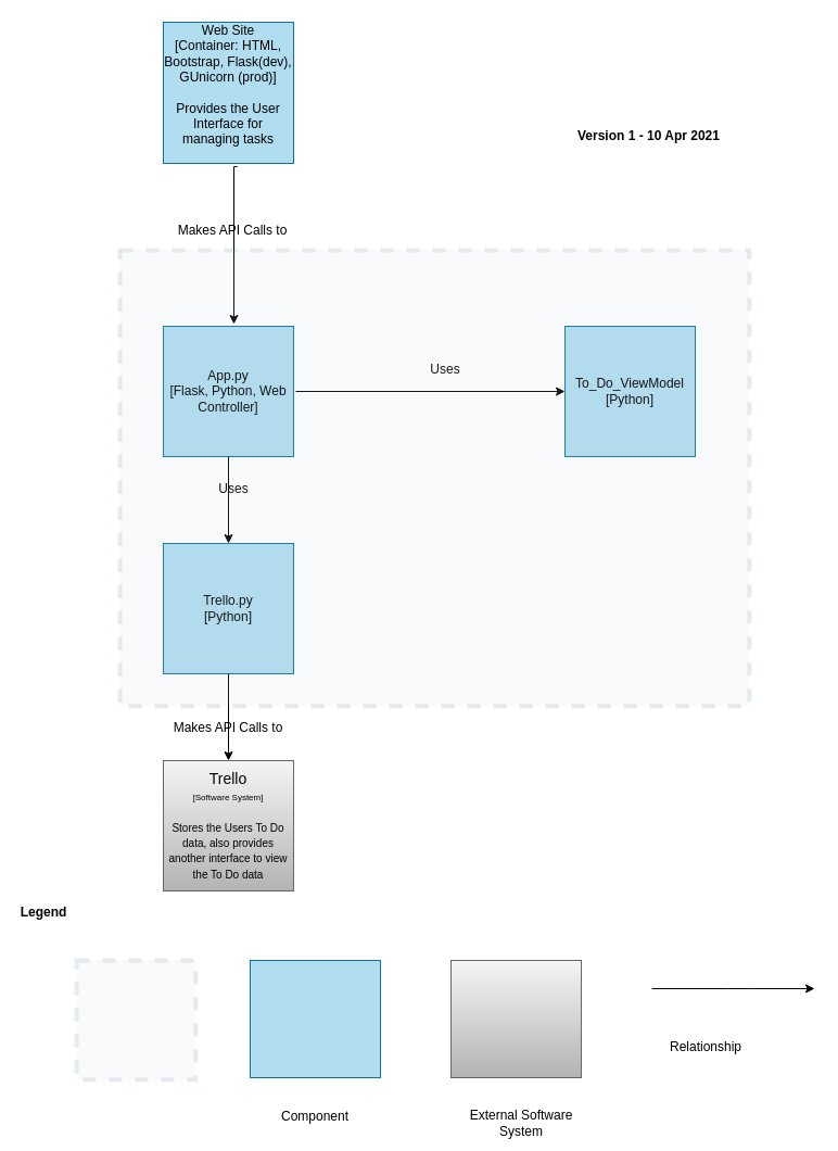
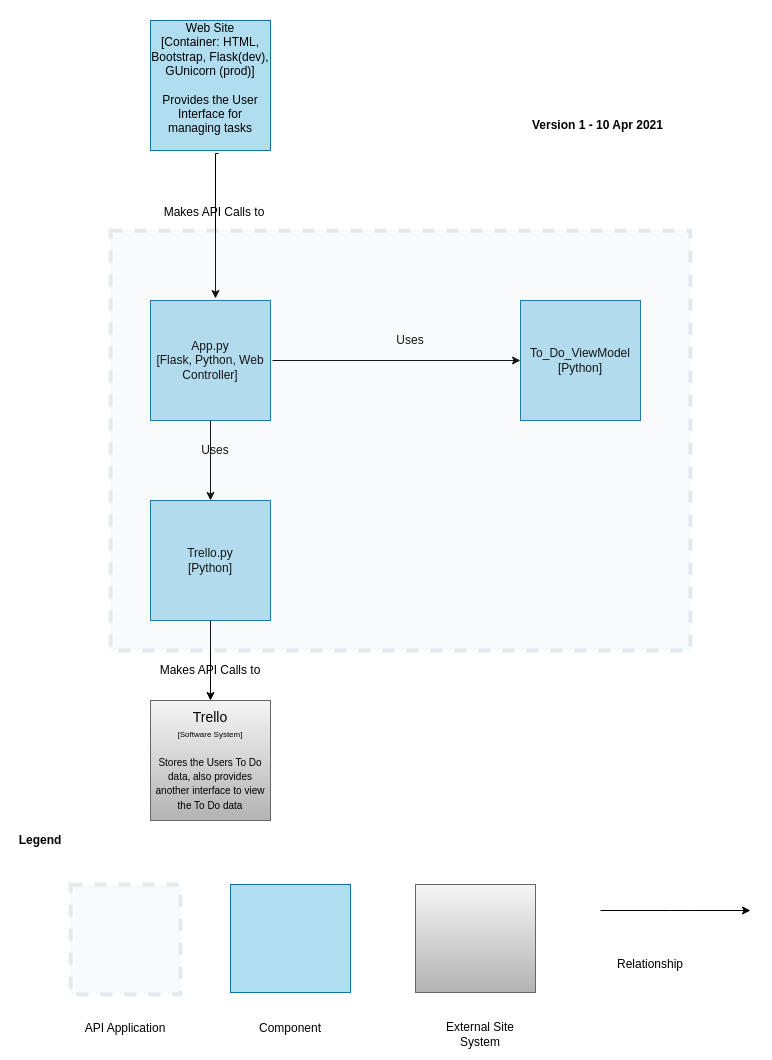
  <mxCell id="0" />
  <mxCell id="1" parent="0" />
  <mxCell id="2" value="Version 1 - 10 Apr 2021" style="text;html=1;strokeColor=none;fillColor=none;align=left;verticalAlign=middle;whiteSpace=wrap;rounded=0;fontStyle=1" vertex="1" parent="1"><mxGeometry x="530" y="115" width="220" height="20" as="geometry" /></mxCell>
  <mxCell id="3" value="&lt;font&gt;Web Site&lt;br&gt;[Container: HTML, Bootstrap, Flask(dev), GUnicorn (prod)]&lt;br&gt;&lt;br&gt;Provides the User Interface for managing tasks&lt;br&gt;&lt;br&gt;&lt;/font&gt;" style="rounded=0;whiteSpace=wrap;html=1;fillColor=#b1ddf0;strokeColor=#10739e;" vertex="1" parent="1"><mxGeometry x="150" y="20" width="120" height="130" as="geometry" /></mxCell>
  <mxCell id="4" value="" style="edgeStyle=orthogonalEdgeStyle;rounded=0;orthogonalLoop=1;jettySize=auto;html=1;exitX=0.567;exitY=1.023;exitDx=0;exitDy=0;startArrow=none;exitPerimeter=0;" edge="1" parent="1" source="3"><mxGeometry relative="1" as="geometry"><mxPoint x="210" y="180" as="sourcePoint" /><mxPoint x="215" y="298" as="targetPoint" /><Array as="points"><mxPoint x="215" y="153" /></Array></mxGeometry></mxCell>
  <mxCell id="5" value="&lt;font&gt;App.py&lt;br&gt;[Flask, Python, Web Controller]&lt;br&gt;&lt;/font&gt;" style="rounded=0;whiteSpace=wrap;html=1;fillColor=#b1ddf0;strokeColor=#10739e;" vertex="1" parent="1"><mxGeometry x="150" y="300" width="120" height="120" as="geometry" /></mxCell>
  <mxCell id="6" value="Makes API Calls to" style="text;html=1;strokeColor=none;fillColor=none;align=center;verticalAlign=middle;whiteSpace=wrap;rounded=0;" vertex="1" parent="1"><mxGeometry x="129" y="202" width="170" height="20" as="geometry" /></mxCell>
  <mxCell id="7" value="&lt;font&gt;To_Do_ViewModel&lt;br&gt;[Python]&lt;br&gt;&lt;/font&gt;" style="rounded=0;whiteSpace=wrap;html=1;fillColor=#b1ddf0;strokeColor=#10739e;" vertex="1" parent="1"><mxGeometry x="520" y="300" width="120" height="120" as="geometry" /></mxCell>
  <mxCell id="8" value="" style="endArrow=classic;html=1;entryX=0;entryY=0.5;entryDx=0;entryDy=0;" edge="1" parent="1" target="7"><mxGeometry width="50" height="50" relative="1" as="geometry"><mxPoint x="272" y="360" as="sourcePoint" /><mxPoint x="440" y="280" as="targetPoint" /></mxGeometry></mxCell>
  <mxCell id="9" value="Uses" style="text;html=1;strokeColor=none;fillColor=none;align=center;verticalAlign=middle;whiteSpace=wrap;rounded=0;" vertex="1" parent="1"><mxGeometry x="390" y="330" width="40" height="20" as="geometry" /></mxCell>
  <mxCell id="10" value="&lt;font&gt;Trello.py&lt;br&gt;[Python]&lt;br&gt;&lt;/font&gt;" style="rounded=0;whiteSpace=wrap;html=1;fillColor=#b1ddf0;strokeColor=#10739e;" vertex="1" parent="1"><mxGeometry x="150" y="500" width="120" height="120" as="geometry" /></mxCell>
  <mxCell id="11" value="&lt;font&gt;&lt;font style=&quot;font-size: 14px&quot;&gt;Trello&lt;/font&gt;&lt;br&gt;&lt;font&gt;&lt;span style=&quot;font-size: 8px&quot;&gt;[Software System]&lt;br&gt;&lt;/span&gt;&lt;br&gt;&lt;font style=&quot;font-size: 10px&quot;&gt;Stores the Users To Do data, also provides another interface to view the To Do data&lt;/font&gt;&lt;br&gt;&lt;/font&gt;&lt;/font&gt;" style="rounded=0;whiteSpace=wrap;html=1;gradientColor=#b3b3b3;fillColor=#f5f5f5;strokeColor=#666666;" vertex="1" parent="1"><mxGeometry x="150" y="700" width="120" height="120" as="geometry" /></mxCell>
  <mxCell id="12" value="" style="endArrow=classic;html=1;exitX=0.5;exitY=1;exitDx=0;exitDy=0;" edge="1" parent="1" source="5" target="10"><mxGeometry width="50" height="50" relative="1" as="geometry"><mxPoint x="282" y="370" as="sourcePoint" /><mxPoint x="530" y="370" as="targetPoint" /></mxGeometry></mxCell>
  <mxCell id="13" value="Uses" style="text;html=1;strokeColor=none;fillColor=none;align=center;verticalAlign=middle;whiteSpace=wrap;rounded=0;" vertex="1" parent="1"><mxGeometry x="195" y="440" width="40" height="20" as="geometry" /></mxCell>
  <mxCell id="14" value="" style="endArrow=classic;html=1;exitX=0.5;exitY=1;exitDx=0;exitDy=0;" edge="1" parent="1" source="10"><mxGeometry width="50" height="50" relative="1" as="geometry"><mxPoint x="210" y="660" as="sourcePoint" /><mxPoint x="210" y="700" as="targetPoint" /></mxGeometry></mxCell>
  <mxCell id="15" value="Makes API Calls to" style="text;html=1;strokeColor=none;fillColor=none;align=center;verticalAlign=middle;whiteSpace=wrap;rounded=0;" vertex="1" parent="1"><mxGeometry x="145" y="660" width="130" height="20" as="geometry" /></mxCell>
  <mxCell id="16" value="" style="rounded=0;whiteSpace=wrap;html=1;align=left;dashed=1;opacity=10;strokeWidth=4;fillColor=#bac8d3;strokeColor=#23445d;" vertex="1" parent="1"><mxGeometry x="110" y="230" width="580" height="420" as="geometry" /></mxCell>
  <mxCell id="17" value="&lt;font&gt;&lt;br&gt;&lt;/font&gt;" style="rounded=0;whiteSpace=wrap;html=1;fillColor=#b1ddf0;strokeColor=#10739e;" vertex="1" parent="1"><mxGeometry x="230" y="884" width="120" height="108" as="geometry" /></mxCell>
  <mxCell id="18" value="&lt;font&gt;&lt;font&gt;&lt;br&gt;&lt;/font&gt;&lt;/font&gt;" style="rounded=0;whiteSpace=wrap;html=1;gradientColor=#b3b3b3;fillColor=#f5f5f5;strokeColor=#666666;" vertex="1" parent="1"><mxGeometry x="415" y="884" width="120" height="108" as="geometry" /></mxCell>
- <mxCell id="19" value="External Software &lt;br&gt;System" style="text;html=1;strokeColor=none;fillColor=none;align=center;verticalAlign=middle;whiteSpace=wrap;rounded=0;" vertex="1" parent="1"><mxGeometry x="420" y="1030" width="120" height="8" as="geometry" /></mxCell>
+ <mxCell id="19" value="External Site &lt;br&gt;System" style="text;html=1;strokeColor=none;fillColor=none;align=center;verticalAlign=middle;whiteSpace=wrap;rounded=0;" vertex="1" parent="1"><mxGeometry x="420" y="1030" width="120" height="8" as="geometry" /></mxCell>
  <mxCell id="20" value="Component" style="text;html=1;strokeColor=none;fillColor=none;align=center;verticalAlign=middle;whiteSpace=wrap;rounded=0;" vertex="1" parent="1"><mxGeometry x="230" y="1024" width="120" height="8" as="geometry" /></mxCell>
  <mxCell id="21" value="" style="rounded=0;whiteSpace=wrap;html=1;align=left;dashed=1;opacity=10;strokeWidth=4;fillColor=#bac8d3;strokeColor=#23445d;" vertex="1" parent="1"><mxGeometry x="70" y="884" width="110" height="110" as="geometry" /></mxCell>
+ <mxCell id="22" value="API Application" style="text;html=1;strokeColor=none;fillColor=none;align=center;verticalAlign=middle;whiteSpace=wrap;rounded=0;dashed=1;opacity=10;" vertex="1" parent="1"><mxGeometry x="70" y="1018" width="110" height="20" as="geometry" /></mxCell>
  <mxCell id="23" value="Legend" style="text;html=1;strokeColor=none;fillColor=none;align=center;verticalAlign=middle;whiteSpace=wrap;rounded=0;dashed=1;opacity=10;fontStyle=1" vertex="1" parent="1"><mxGeometry x="20" y="830" width="40" height="20" as="geometry" /></mxCell>
  <mxCell id="24" value="" style="endArrow=classic;html=1;" edge="1" parent="1"><mxGeometry relative="1" as="geometry"><mxPoint x="600" y="910" as="sourcePoint" /><mxPoint x="750" y="910" as="targetPoint" /><Array as="points"><mxPoint x="680" y="910" /><mxPoint x="750" y="910" /></Array></mxGeometry></mxCell>
  <mxCell id="25" value="Relationship" style="text;html=1;strokeColor=none;fillColor=none;align=center;verticalAlign=middle;whiteSpace=wrap;rounded=0;" vertex="1" parent="1"><mxGeometry x="590" y="960" width="120" height="8" as="geometry" /></mxCell>
